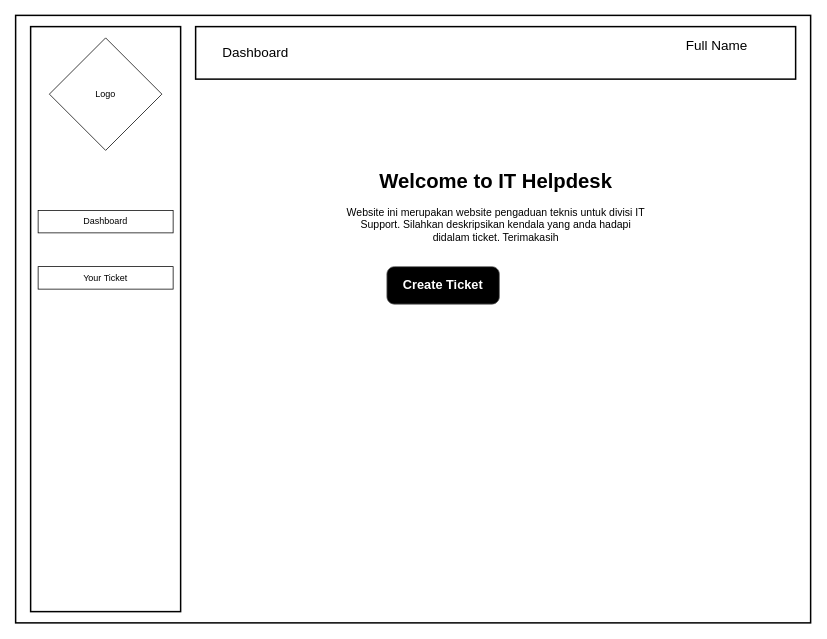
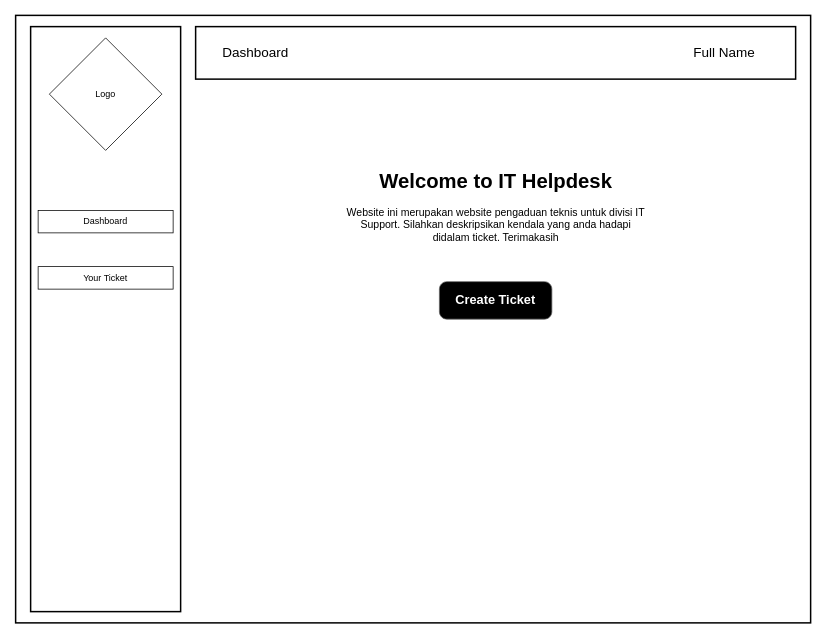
  <mxCell id="0" />
  <mxCell id="1" parent="0" />
  <mxCell id="2" value="" style="whiteSpace=wrap;html=1;fillColor=none;strokeWidth=2;" vertex="1" parent="1"><mxGeometry x="20" y="20" width="1060" height="810" as="geometry" /></mxCell>
  <mxCell id="3" value="Logo" style="rhombus;whiteSpace=wrap;html=1;aspect=fixed;" vertex="1" parent="1"><mxGeometry x="65" y="50" width="150" height="150" as="geometry" /></mxCell>
  <mxCell id="4" value="" style="rounded=0;whiteSpace=wrap;html=1;fillColor=none;strokeWidth=2;" vertex="1" parent="1"><mxGeometry x="260" y="35" width="800" height="70" as="geometry" /></mxCell>
  <mxCell id="5" value="" style="rounded=0;whiteSpace=wrap;html=1;fillColor=none;strokeWidth=2;" vertex="1" parent="1"><mxGeometry x="40" y="35" width="200" height="780" as="geometry" /></mxCell>
  <mxCell id="6" value="&lt;font style=&quot;font-size: 18px;&quot;&gt;Dashboard&lt;/font&gt;" style="text;html=1;strokeColor=none;fillColor=none;align=center;verticalAlign=middle;whiteSpace=wrap;rounded=0;" vertex="1" parent="1"><mxGeometry x="270" y="55" width="140" height="30" as="geometry" /></mxCell>
- <mxCell id="7" value="&lt;font style=&quot;font-size: 18px;&quot;&gt;Full Name&lt;br&gt;&lt;/font&gt;" style="text;html=1;strokeColor=none;fillColor=none;align=center;verticalAlign=middle;whiteSpace=wrap;rounded=0;" vertex="1" parent="1"><mxGeometry x="885" y="45" width="140" height="30" as="geometry" /></mxCell>
+ <mxCell id="7" value="&lt;font style=&quot;font-size: 18px;&quot;&gt;Full Name&lt;br&gt;&lt;/font&gt;" style="text;html=1;strokeColor=none;fillColor=none;align=center;verticalAlign=middle;whiteSpace=wrap;rounded=0;" vertex="1" parent="1"><mxGeometry x="895" y="55" width="140" height="30" as="geometry" /></mxCell>
  <mxCell id="8" value="&lt;h1 align=&quot;center&quot;&gt;&lt;font style=&quot;font-size: 27px;&quot;&gt;Welcome to IT Helpdesk&lt;/font&gt; &lt;br&gt;&lt;/h1&gt;&lt;p align=&quot;center&quot;&gt;&lt;font style=&quot;font-size: 14px;&quot;&gt;Website ini merupakan website pengaduan teknis untuk divisi IT Support. Silahkan deskripsikan kendala yang anda hadapi didalam ticket. Terimakasih&lt;/font&gt;&lt;br&gt;&lt;/p&gt;" style="text;html=1;strokeColor=none;fillColor=none;spacing=5;spacingTop=-20;whiteSpace=wrap;overflow=hidden;rounded=0;align=center;" vertex="1" parent="1"><mxGeometry x="452.5" y="220" width="415" height="120" as="geometry" /></mxCell>
- <mxCell id="9" value="Create Ticket" style="strokeWidth=1;shadow=0;dashed=0;align=center;html=1;shape=mxgraph.mockup.buttons.button;strokeColor=#666666;fontColor=#ffffff;mainText=;buttonStyle=round;fontSize=17;fontStyle=1;fillColor=#000000;whiteSpace=wrap;" vertex="1" parent="1"><mxGeometry x="515" y="355" width="150" height="50" as="geometry" /></mxCell>
+ <mxCell id="9" value="Create Ticket" style="strokeWidth=1;shadow=0;dashed=0;align=center;html=1;shape=mxgraph.mockup.buttons.button;strokeColor=#666666;fontColor=#ffffff;mainText=;buttonStyle=round;fontSize=17;fontStyle=1;fillColor=#000000;whiteSpace=wrap;" vertex="1" parent="1"><mxGeometry x="585" y="375" width="150" height="50" as="geometry" /></mxCell>
  <mxCell id="10" value="Dashboard" style="rounded=0;whiteSpace=wrap;html=1;fillColor=none;" vertex="1" parent="1"><mxGeometry x="50" y="280" width="180" height="30" as="geometry" /></mxCell>
  <mxCell id="11" value="Your Ticket" style="rounded=0;whiteSpace=wrap;html=1;fillColor=none;" vertex="1" parent="1"><mxGeometry x="50" y="355" width="180" height="30" as="geometry" /></mxCell>
